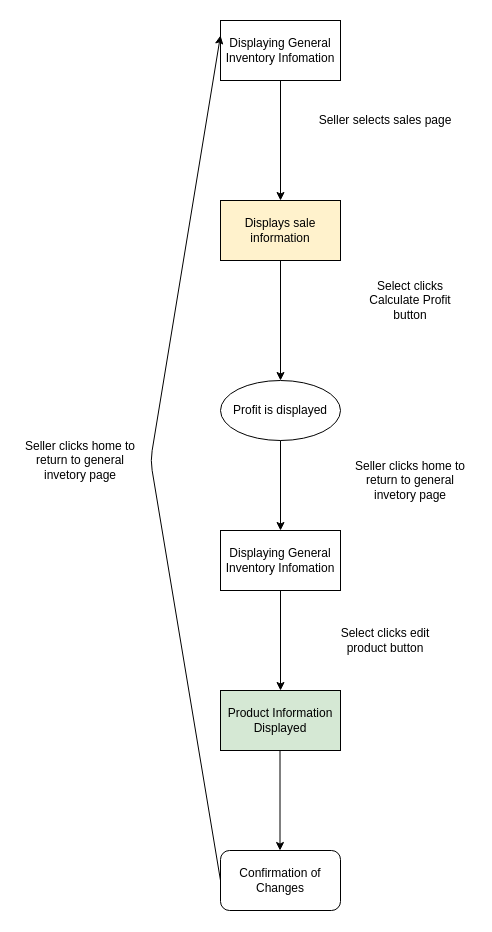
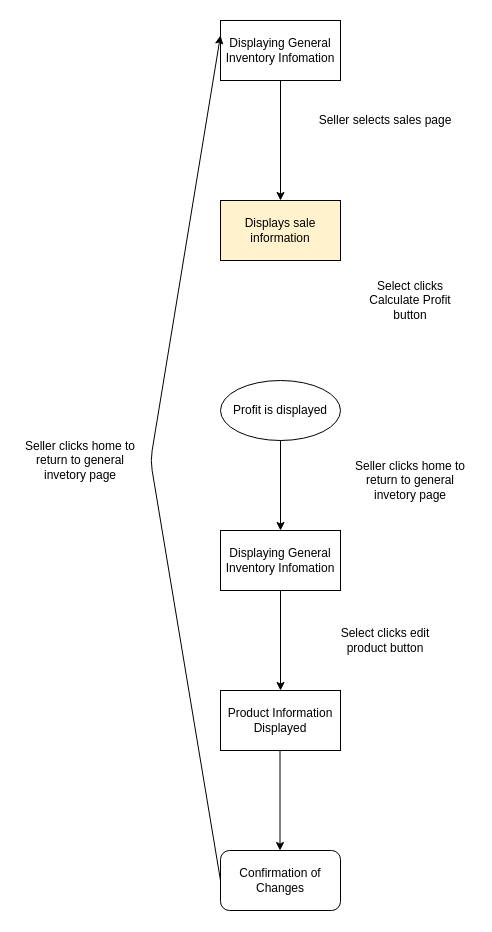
  <mxCell id="0" />
  <mxCell id="1" parent="0" />
  <mxCell id="2" value="Displaying General Inventory Infomation" style="rounded=0;whiteSpace=wrap;html=1;" vertex="1" parent="1"><mxGeometry x="220" y="20" width="120" height="60" as="geometry" /></mxCell>
  <mxCell id="3" value="Displays sale information" style="rounded=0;whiteSpace=wrap;html=1;fillColor=#fff2cc;" vertex="1" parent="1"><mxGeometry x="220" y="200" width="120" height="60" as="geometry" /></mxCell>
  <mxCell id="4" value="Seller selects sales page" style="text;html=1;strokeColor=none;fillColor=none;align=center;verticalAlign=middle;whiteSpace=wrap;rounded=0;" vertex="1" parent="1"><mxGeometry x="310" y="110" width="150" height="20" as="geometry" /></mxCell>
  <mxCell id="5" value="" style="endArrow=classic;html=1;exitX=0.5;exitY=1;exitDx=0;exitDy=0;entryX=0.5;entryY=0;entryDx=0;entryDy=0;" edge="1" parent="1" source="2" target="3"><mxGeometry width="50" height="50" relative="1" as="geometry"><mxPoint x="80" y="170" as="sourcePoint" /><mxPoint x="130" y="120" as="targetPoint" /></mxGeometry></mxCell>
  <mxCell id="6" value="Profit is displayed" style="ellipse;whiteSpace=wrap;html=1;" vertex="1" parent="1"><mxGeometry x="220" y="380" width="120" height="60" as="geometry" /></mxCell>
  <mxCell id="7" value="Select clicks Calculate Profit button" style="text;html=1;strokeColor=none;fillColor=none;align=center;verticalAlign=middle;whiteSpace=wrap;rounded=0;" vertex="1" parent="1"><mxGeometry x="350" y="290" width="120" height="20" as="geometry" /></mxCell>
- <mxCell id="8" value="" style="endArrow=classic;html=1;exitX=0.5;exitY=1;exitDx=0;exitDy=0;" edge="1" parent="1" source="3" target="6"><mxGeometry width="50" height="50" relative="1" as="geometry"><mxPoint x="250" y="330" as="sourcePoint" /><mxPoint x="300" y="280" as="targetPoint" /></mxGeometry></mxCell>
  <mxCell id="9" value="&lt;span&gt;Displaying General Inventory Infomation&lt;/span&gt;" style="rounded=0;whiteSpace=wrap;html=1;" vertex="1" parent="1"><mxGeometry x="220" y="530" width="120" height="60" as="geometry" /></mxCell>
  <mxCell id="10" value="Seller clicks home to return to general invetory page" style="text;html=1;strokeColor=none;fillColor=none;align=center;verticalAlign=middle;whiteSpace=wrap;rounded=0;" vertex="1" parent="1"><mxGeometry x="350" y="470" width="120" height="20" as="geometry" /></mxCell>
  <mxCell id="11" value="" style="endArrow=classic;html=1;exitX=0.5;exitY=1;exitDx=0;exitDy=0;" edge="1" parent="1" source="6" target="9"><mxGeometry width="50" height="50" relative="1" as="geometry"><mxPoint x="270" y="520" as="sourcePoint" /><mxPoint x="320" y="470" as="targetPoint" /></mxGeometry></mxCell>
  <mxCell id="12" value="" style="endArrow=classic;html=1;exitX=0.5;exitY=1;exitDx=0;exitDy=0;" edge="1" parent="1" source="9"><mxGeometry width="50" height="50" relative="1" as="geometry"><mxPoint x="260" y="670" as="sourcePoint" /><mxPoint x="280" y="690" as="targetPoint" /></mxGeometry></mxCell>
  <mxCell id="13" value="Select clicks edit product button" style="text;html=1;strokeColor=none;fillColor=none;align=center;verticalAlign=middle;whiteSpace=wrap;rounded=0;" vertex="1" parent="1"><mxGeometry x="325" y="630" width="120" height="20" as="geometry" /></mxCell>
- <mxCell id="14" value="Product Information Displayed" style="rounded=0;whiteSpace=wrap;html=1;fillColor=#d5e8d4;" vertex="1" parent="1"><mxGeometry x="220" y="690" width="120" height="60" as="geometry" /></mxCell>
+ <mxCell id="14" value="Product Information Displayed" style="rounded=0;whiteSpace=wrap;html=1;" vertex="1" parent="1"><mxGeometry x="220" y="690" width="120" height="60" as="geometry" /></mxCell>
  <mxCell id="15" value="Confirmation of Changes" style="rounded=1;whiteSpace=wrap;html=1;" vertex="1" parent="1"><mxGeometry x="220" y="850" width="120" height="60" as="geometry" /></mxCell>
  <mxCell id="16" value="" style="endArrow=classic;html=1;exitX=0.5;exitY=1;exitDx=0;exitDy=0;" edge="1" parent="1"><mxGeometry width="50" height="50" relative="1" as="geometry"><mxPoint x="279.5" y="750" as="sourcePoint" /><mxPoint x="279.5" y="850" as="targetPoint" /></mxGeometry></mxCell>
  <mxCell id="17" value="Seller clicks home to return to general invetory page" style="text;html=1;strokeColor=none;fillColor=none;align=center;verticalAlign=middle;whiteSpace=wrap;rounded=0;" vertex="1" parent="1"><mxGeometry x="20" y="450" width="120" height="20" as="geometry" /></mxCell>
  <mxCell id="18" value="" style="endArrow=classic;html=1;exitX=0;exitY=0.5;exitDx=0;exitDy=0;entryX=0;entryY=0.25;entryDx=0;entryDy=0;" edge="1" parent="1" source="15" target="2"><mxGeometry width="50" height="50" relative="1" as="geometry"><mxPoint x="120" y="720" as="sourcePoint" /><mxPoint x="170" y="670" as="targetPoint" /><Array as="points"><mxPoint x="150" y="460" /></Array></mxGeometry></mxCell>
